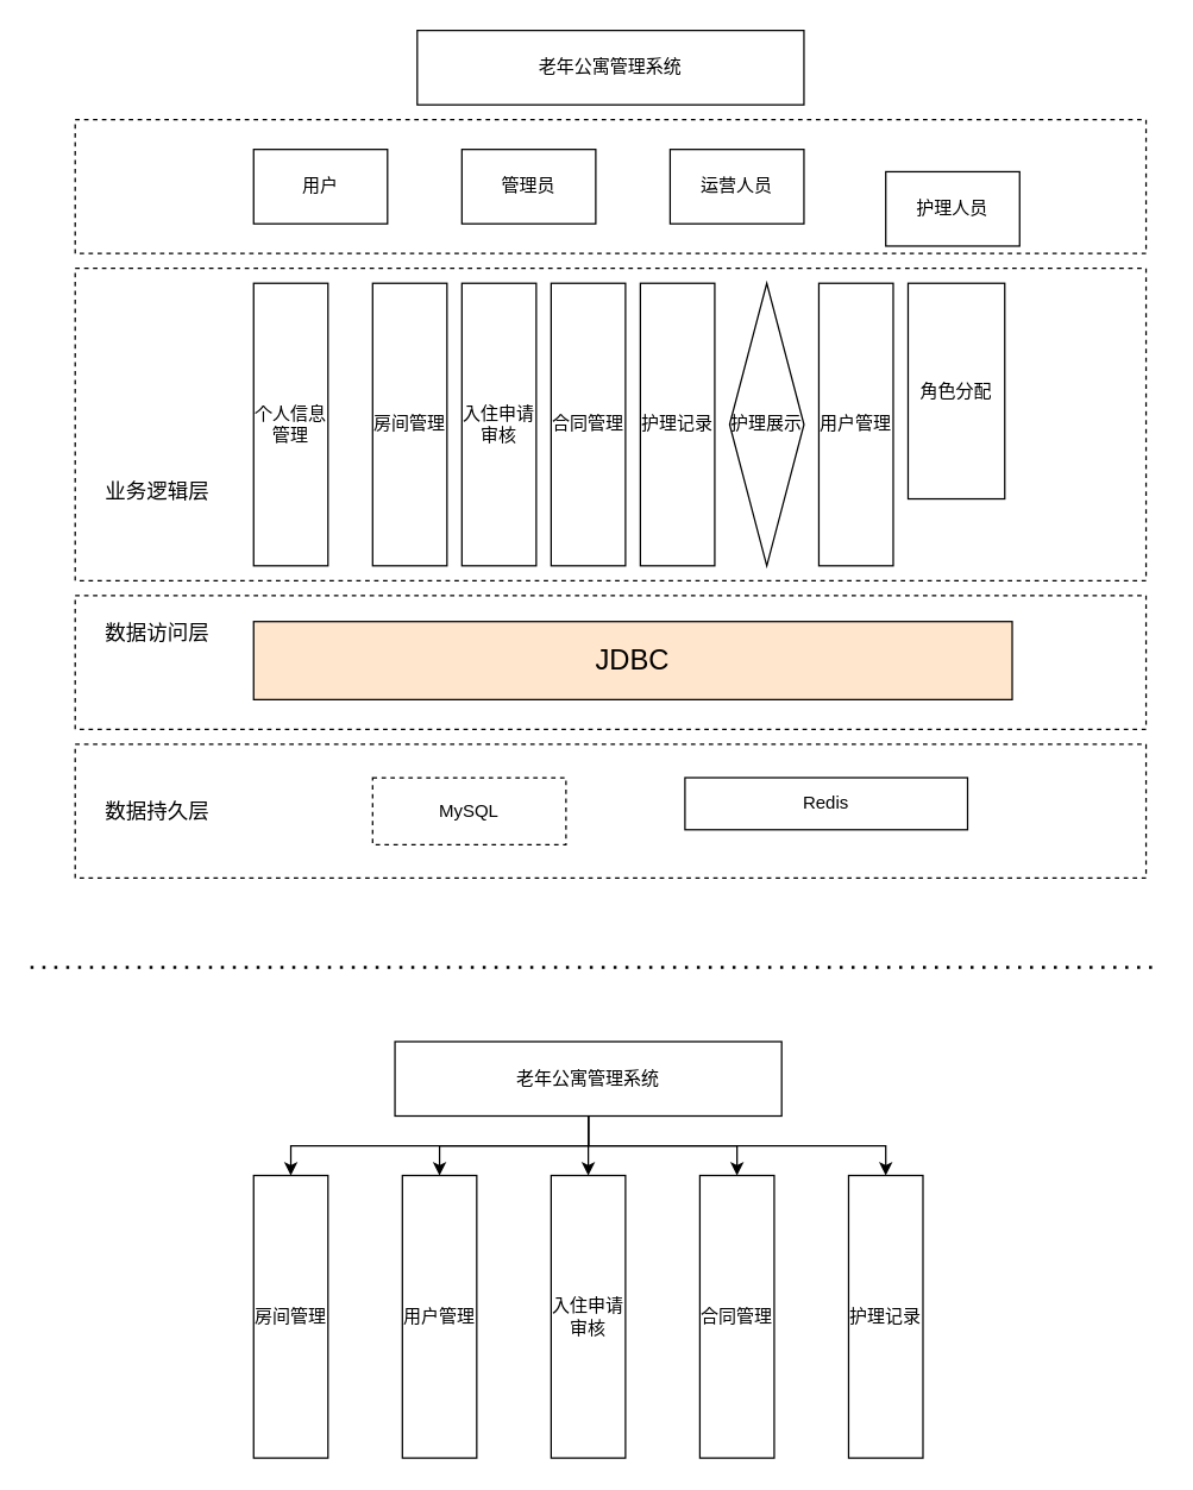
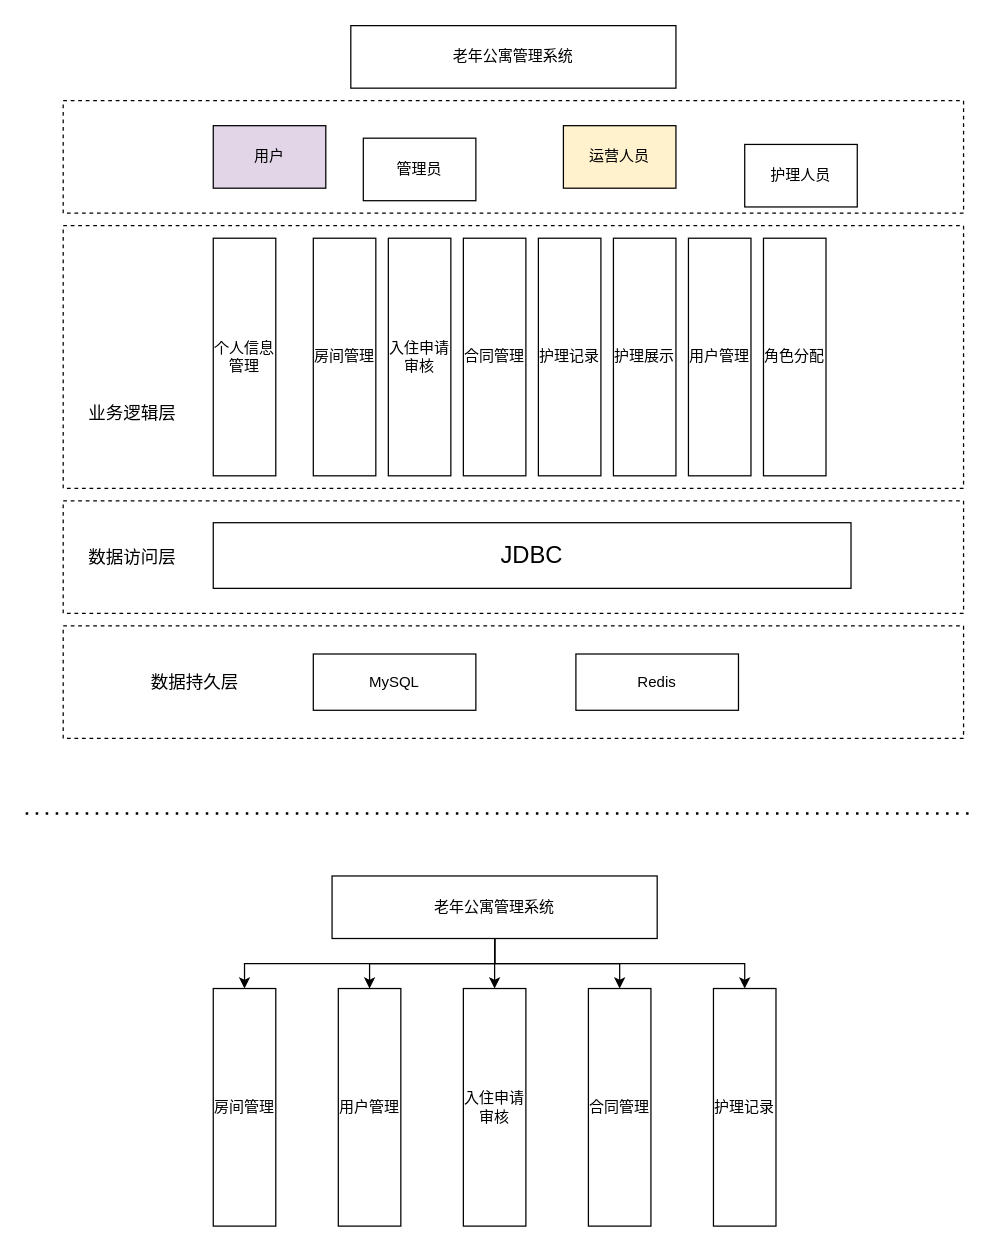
  <mxCell id="0" />
  <mxCell id="1" parent="0" />
  <mxCell id="2" value="老年公寓管理系统" style="rounded=0;whiteSpace=wrap;html=1;" parent="1" vertex="1"><mxGeometry x="280" y="20" width="260" height="50" as="geometry" /></mxCell>
  <mxCell id="3" value="" style="rounded=0;whiteSpace=wrap;html=1;dashed=1;" parent="1" vertex="1"><mxGeometry x="50" y="80" width="720" height="90" as="geometry" /></mxCell>
- <mxCell id="4" value="用户" style="rounded=0;whiteSpace=wrap;html=1;" parent="1" vertex="1"><mxGeometry x="170" y="100" width="90" height="50" as="geometry" /></mxCell>
- <mxCell id="5" value="管理员" style="rounded=0;whiteSpace=wrap;html=1;" parent="1" vertex="1"><mxGeometry x="310" y="100" width="90" height="50" as="geometry" /></mxCell>
- <mxCell id="6" value="运营人员" style="rounded=0;whiteSpace=wrap;html=1;" parent="1" vertex="1"><mxGeometry x="450" y="100" width="90" height="50" as="geometry" /></mxCell>
+ <mxCell id="4" value="用户" style="rounded=0;whiteSpace=wrap;html=1;fillColor=#e1d5e7;" parent="1" vertex="1"><mxGeometry x="170" y="100" width="90" height="50" as="geometry" /></mxCell>
+ <mxCell id="5" value="管理员" style="rounded=0;whiteSpace=wrap;html=1;" parent="1" vertex="1"><mxGeometry x="290" y="110" width="90" height="50" as="geometry" /></mxCell>
+ <mxCell id="6" value="运营人员" style="rounded=0;whiteSpace=wrap;html=1;fillColor=#fff2cc;" parent="1" vertex="1"><mxGeometry x="450" y="100" width="90" height="50" as="geometry" /></mxCell>
  <mxCell id="7" value="护理人员" style="rounded=0;whiteSpace=wrap;html=1;" parent="1" vertex="1"><mxGeometry x="595" y="115" width="90" height="50" as="geometry" /></mxCell>
  <mxCell id="8" value="" style="rounded=0;whiteSpace=wrap;html=1;dashed=1;verticalAlign=middle;horizontal=1;align=right;" parent="1" vertex="1"><mxGeometry x="50" y="180" width="720" height="210" as="geometry" /></mxCell>
  <mxCell id="9" value="业务逻辑层" style="text;html=1;align=center;verticalAlign=middle;resizable=0;points=[];autosize=1;strokeColor=none;fillColor=none;fontSize=14;" parent="1" vertex="1"><mxGeometry x="60" y="315" width="90" height="30" as="geometry" /></mxCell>
  <mxCell id="10" value="个人信息管理" style="rounded=0;html=1;align=center;verticalAlign=middle;whiteSpace=wrap;horizontal=1;direction=east;flipV=0;flipH=1;" parent="1" vertex="1"><mxGeometry x="170" y="190" width="50" height="190" as="geometry" /></mxCell>
  <mxCell id="11" value="房间管理" style="rounded=0;html=1;align=center;verticalAlign=middle;whiteSpace=wrap;horizontal=1;direction=east;flipV=0;flipH=1;" parent="1" vertex="1"><mxGeometry x="250" y="190" width="50" height="190" as="geometry" /></mxCell>
  <mxCell id="12" value="入住申请审核" style="rounded=0;html=1;align=center;verticalAlign=middle;whiteSpace=wrap;horizontal=1;direction=east;flipV=0;flipH=1;" parent="1" vertex="1"><mxGeometry x="310" y="190" width="50" height="190" as="geometry" /></mxCell>
  <mxCell id="13" value="合同管理" style="rounded=0;html=1;align=center;verticalAlign=middle;whiteSpace=wrap;horizontal=1;direction=east;flipV=0;flipH=1;" parent="1" vertex="1"><mxGeometry x="370" y="190" width="50" height="190" as="geometry" /></mxCell>
  <mxCell id="14" value="护理记录" style="rounded=0;html=1;align=center;verticalAlign=middle;whiteSpace=wrap;horizontal=1;direction=east;flipV=0;flipH=1;" parent="1" vertex="1"><mxGeometry x="430" y="190" width="50" height="190" as="geometry" /></mxCell>
- <mxCell id="15" value="护理展示" style="rhombus;html=1;align=center;verticalAlign=middle;whiteSpace=wrap;horizontal=1;direction=east;flipV=0;flipH=1;" parent="1" vertex="1"><mxGeometry x="490" y="190" width="50" height="190" as="geometry" /></mxCell>
+ <mxCell id="15" value="护理展示" style="rounded=0;html=1;align=center;verticalAlign=middle;whiteSpace=wrap;horizontal=1;direction=east;flipV=0;flipH=1;" parent="1" vertex="1"><mxGeometry x="490" y="190" width="50" height="190" as="geometry" /></mxCell>
  <mxCell id="16" value="用户管理" style="rounded=0;html=1;align=center;verticalAlign=middle;whiteSpace=wrap;horizontal=1;direction=east;flipV=0;flipH=1;" parent="1" vertex="1"><mxGeometry x="550" y="190" width="50" height="190" as="geometry" /></mxCell>
- <mxCell id="17" value="角色分配" style="rounded=0;html=1;align=center;verticalAlign=middle;whiteSpace=wrap;horizontal=1;direction=east;flipV=0;flipH=1;" parent="1" vertex="1"><mxGeometry x="610" y="190" width="65" height="145" as="geometry" /></mxCell>
+ <mxCell id="17" value="角色分配" style="rounded=0;html=1;align=center;verticalAlign=middle;whiteSpace=wrap;horizontal=1;direction=east;flipV=0;flipH=1;" parent="1" vertex="1"><mxGeometry x="610" y="190" width="50" height="190" as="geometry" /></mxCell>
  <mxCell id="18" value="" style="rounded=0;whiteSpace=wrap;html=1;dashed=1;" parent="1" vertex="1"><mxGeometry x="50" y="400" width="720" height="90" as="geometry" /></mxCell>
- <mxCell id="19" value="数据访问层" style="text;html=1;align=center;verticalAlign=middle;resizable=0;points=[];autosize=1;strokeColor=none;fillColor=none;fontSize=14;" parent="1" vertex="1"><mxGeometry x="60" y="410" width="90" height="30" as="geometry" /></mxCell>
- <mxCell id="20" value="&lt;font style=&quot;font-size: 19px;&quot;&gt;JDBC&lt;/font&gt;" style="rounded=0;whiteSpace=wrap;html=1;fillColor=#ffe6cc;" parent="1" vertex="1"><mxGeometry x="170" y="417.5" width="510" height="52.5" as="geometry" /></mxCell>
+ <mxCell id="19" value="数据访问层" style="text;html=1;align=center;verticalAlign=middle;resizable=0;points=[];autosize=1;strokeColor=none;fillColor=none;fontSize=14;" parent="1" vertex="1"><mxGeometry x="60" y="430" width="90" height="30" as="geometry" /></mxCell>
+ <mxCell id="20" value="&lt;font style=&quot;font-size: 19px;&quot;&gt;JDBC&lt;/font&gt;" style="rounded=0;whiteSpace=wrap;html=1;" parent="1" vertex="1"><mxGeometry x="170" y="417.5" width="510" height="52.5" as="geometry" /></mxCell>
  <mxCell id="21" value="" style="rounded=0;whiteSpace=wrap;html=1;dashed=1;" parent="1" vertex="1"><mxGeometry x="50" y="500" width="720" height="90" as="geometry" /></mxCell>
- <mxCell id="22" value="数据持久层" style="text;html=1;align=center;verticalAlign=middle;resizable=0;points=[];autosize=1;strokeColor=none;fillColor=none;fontSize=14;" parent="1" vertex="1"><mxGeometry x="60" y="530" width="90" height="30" as="geometry" /></mxCell>
- <mxCell id="23" value="MySQL" style="rounded=0;whiteSpace=wrap;html=1;dashed=1;" parent="1" vertex="1"><mxGeometry x="250" y="522.5" width="130" height="45" as="geometry" /></mxCell>
- <mxCell id="24" value="Redis" style="rounded=0;whiteSpace=wrap;html=1;" parent="1" vertex="1"><mxGeometry x="460" y="522.5" width="190" height="35" as="geometry" /></mxCell>
+ <mxCell id="22" value="数据持久层" style="text;html=1;align=center;verticalAlign=middle;resizable=0;points=[];autosize=1;strokeColor=none;fillColor=none;fontSize=14;" parent="1" vertex="1"><mxGeometry x="110" y="530" width="90" height="30" as="geometry" /></mxCell>
+ <mxCell id="23" value="MySQL" style="rounded=0;whiteSpace=wrap;html=1;" parent="1" vertex="1"><mxGeometry x="250" y="522.5" width="130" height="45" as="geometry" /></mxCell>
+ <mxCell id="24" value="Redis" style="rounded=0;whiteSpace=wrap;html=1;" parent="1" vertex="1"><mxGeometry x="460" y="522.5" width="130" height="45" as="geometry" /></mxCell>
  <mxCell id="25" value="" style="edgeStyle=orthogonalEdgeStyle;rounded=0;orthogonalLoop=1;jettySize=auto;html=1;" edge="1" parent="1" source="30" target="36"><mxGeometry relative="1" as="geometry" /></mxCell>
  <mxCell id="26" style="edgeStyle=orthogonalEdgeStyle;rounded=0;orthogonalLoop=1;jettySize=auto;html=1;entryX=0.5;entryY=0;entryDx=0;entryDy=0;" edge="1" parent="1" source="30" target="33"><mxGeometry relative="1" as="geometry" /></mxCell>
  <mxCell id="27" style="edgeStyle=orthogonalEdgeStyle;rounded=0;orthogonalLoop=1;jettySize=auto;html=1;" edge="1" parent="1" source="30" target="34"><mxGeometry relative="1" as="geometry" /></mxCell>
  <mxCell id="28" style="edgeStyle=orthogonalEdgeStyle;rounded=0;orthogonalLoop=1;jettySize=auto;html=1;" edge="1" parent="1" source="30" target="32"><mxGeometry relative="1" as="geometry"><Array as="points"><mxPoint x="395" y="770" /><mxPoint x="195" y="770" /></Array></mxGeometry></mxCell>
  <mxCell id="29" style="edgeStyle=orthogonalEdgeStyle;rounded=0;orthogonalLoop=1;jettySize=auto;html=1;" edge="1" parent="1" source="30" target="35"><mxGeometry relative="1" as="geometry"><Array as="points"><mxPoint x="395" y="770" /><mxPoint x="595" y="770" /></Array></mxGeometry></mxCell>
  <mxCell id="30" value="老年公寓管理系统" style="rounded=0;whiteSpace=wrap;html=1;" vertex="1" parent="1"><mxGeometry x="265" y="700" width="260" height="50" as="geometry" /></mxCell>
  <mxCell id="31" value="" style="endArrow=none;dashed=1;html=1;dashPattern=1 3;strokeWidth=2;rounded=0;" edge="1" parent="1"><mxGeometry width="50" height="50" relative="1" as="geometry"><mxPoint x="20" y="650" as="sourcePoint" /><mxPoint x="780" y="650" as="targetPoint" /></mxGeometry></mxCell>
  <mxCell id="32" value="房间管理" style="rounded=0;html=1;align=center;verticalAlign=middle;whiteSpace=wrap;horizontal=1;direction=east;flipV=0;flipH=1;" vertex="1" parent="1"><mxGeometry x="170" y="790" width="50" height="190" as="geometry" /></mxCell>
  <mxCell id="33" value="用户管理" style="rounded=0;html=1;align=center;verticalAlign=middle;whiteSpace=wrap;horizontal=1;direction=east;flipV=0;flipH=1;" vertex="1" parent="1"><mxGeometry x="270" y="790" width="50" height="190" as="geometry" /></mxCell>
  <mxCell id="34" value="合同管理" style="rounded=0;html=1;align=center;verticalAlign=middle;whiteSpace=wrap;horizontal=1;direction=east;flipV=0;flipH=1;" vertex="1" parent="1"><mxGeometry x="470" y="790" width="50" height="190" as="geometry" /></mxCell>
  <mxCell id="35" value="护理记录" style="rounded=0;html=1;align=center;verticalAlign=middle;whiteSpace=wrap;horizontal=1;direction=east;flipV=0;flipH=1;" vertex="1" parent="1"><mxGeometry x="570" y="790" width="50" height="190" as="geometry" /></mxCell>
  <mxCell id="36" value="入住申请审核" style="rounded=0;html=1;align=center;verticalAlign=middle;whiteSpace=wrap;horizontal=1;direction=east;flipV=0;flipH=1;" vertex="1" parent="1"><mxGeometry x="370" y="790" width="50" height="190" as="geometry" /></mxCell>
